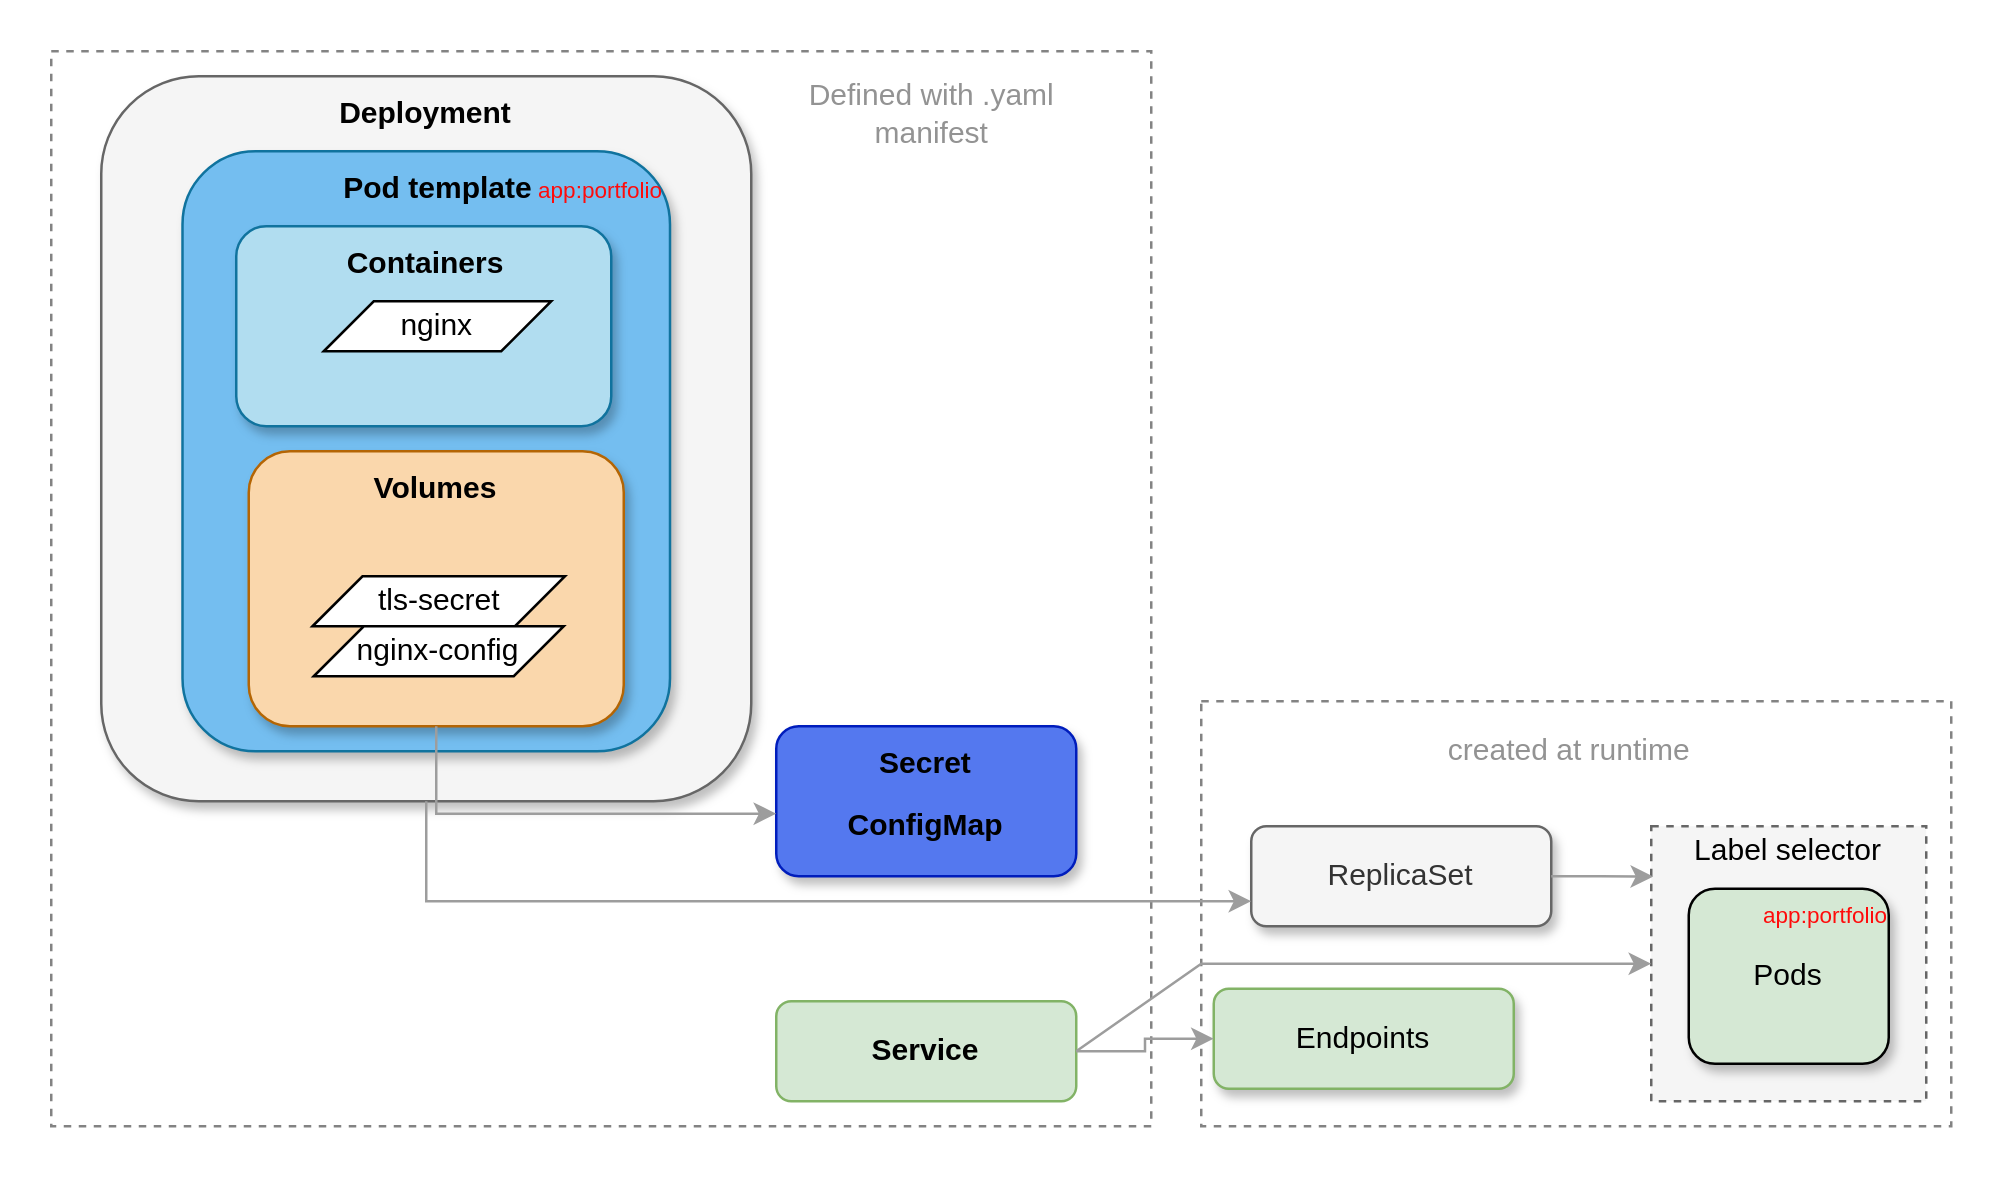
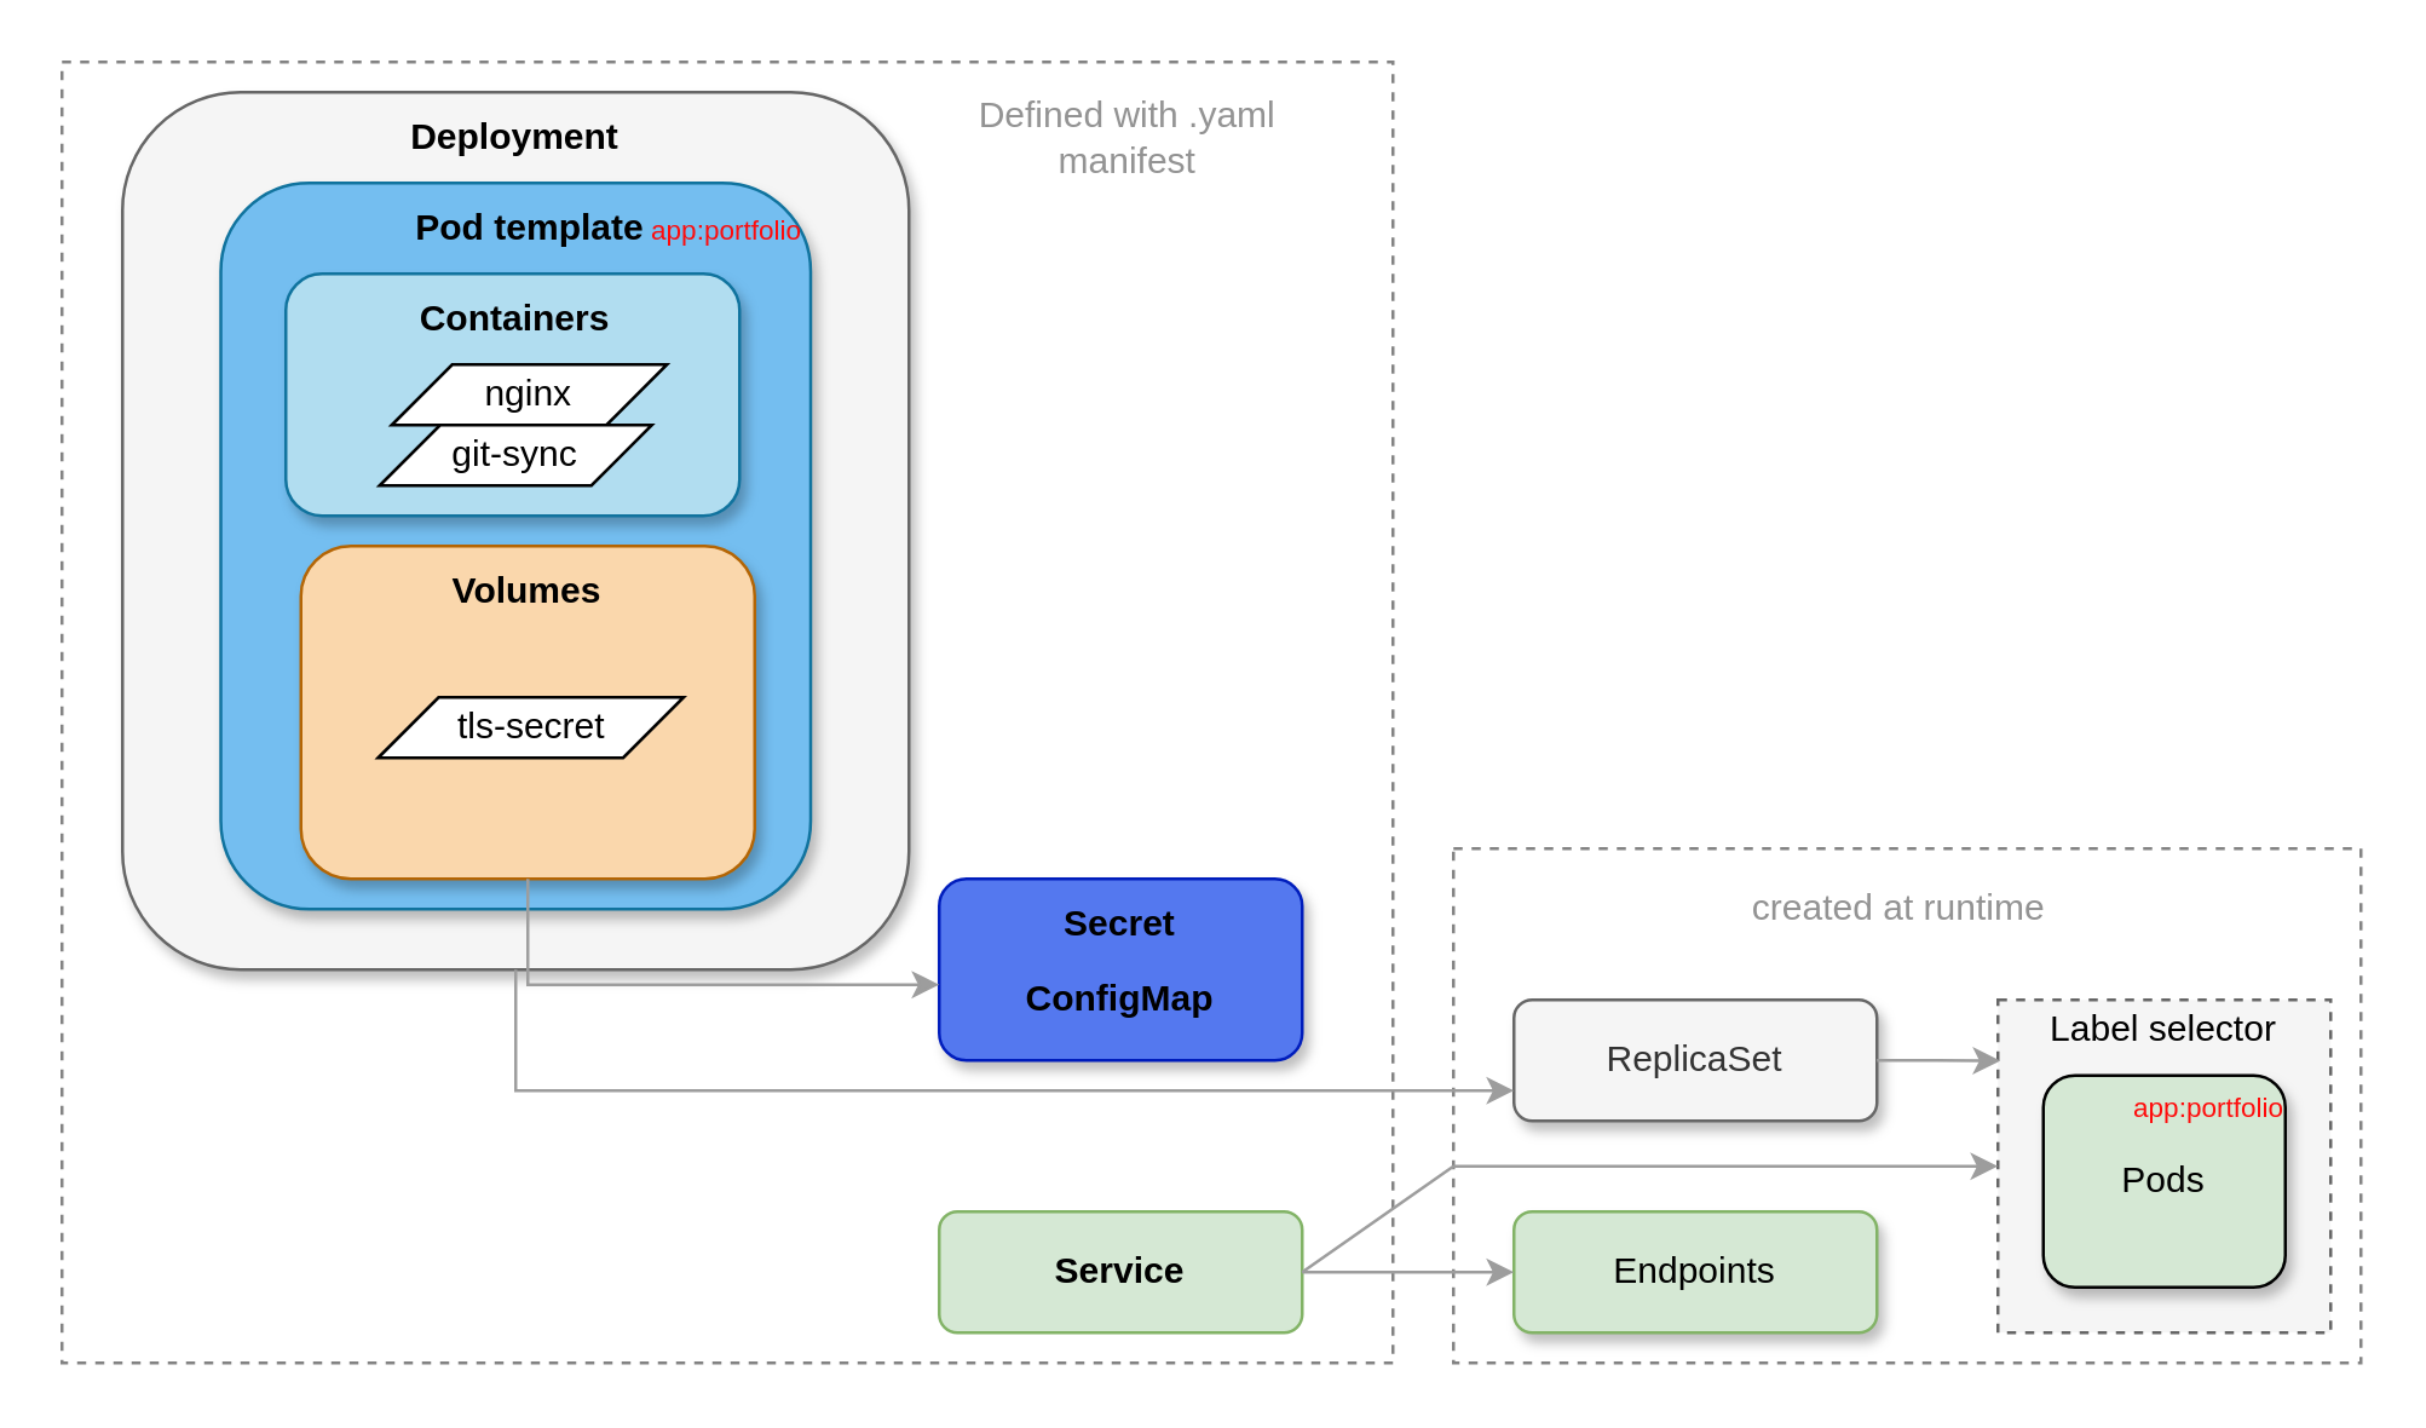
  <mxCell id="0" />
  <mxCell id="1" parent="0" />
  <mxCell id="2" value="" style="rounded=0;whiteSpace=wrap;html=1;dashed=1;strokeColor=#838383;" vertex="1" parent="1"><mxGeometry x="20" y="20" width="440" height="430" as="geometry" /></mxCell>
  <mxCell id="3" value="" style="rounded=1;whiteSpace=wrap;html=1;fillColor=#f5f5f5;fontColor=#333333;strokeColor=#666666;shadow=1;" vertex="1" parent="1"><mxGeometry x="40" y="30" width="260" height="290" as="geometry" /></mxCell>
  <mxCell id="4" value="&lt;b&gt;Deployment&lt;/b&gt;" style="text;html=1;align=center;verticalAlign=middle;whiteSpace=wrap;rounded=0;" vertex="1" parent="1"><mxGeometry x="125" y="30" width="90" height="30" as="geometry" /></mxCell>
  <mxCell id="5" value="" style="rounded=1;whiteSpace=wrap;html=1;fillColor=#74BEF0;strokeColor=#10739e;shadow=1;" vertex="1" parent="1"><mxGeometry x="72.5" y="60" width="195" height="240" as="geometry" /></mxCell>
  <mxCell id="6" value="&lt;b&gt;Pod template&lt;/b&gt;" style="text;html=1;align=center;verticalAlign=middle;whiteSpace=wrap;rounded=0;" vertex="1" parent="1"><mxGeometry x="129.5" y="60" width="90" height="30" as="geometry" /></mxCell>
  <mxCell id="7" value="" style="rounded=1;whiteSpace=wrap;html=1;fillColor=#b1ddf0;strokeColor=#10739e;shadow=1;" vertex="1" parent="1"><mxGeometry x="94" y="90" width="150" height="80" as="geometry" /></mxCell>
  <mxCell id="8" value="&lt;b&gt;Containers&lt;/b&gt;" style="text;html=1;align=center;verticalAlign=middle;whiteSpace=wrap;rounded=0;" vertex="1" parent="1"><mxGeometry x="124.5" y="90" width="90" height="30" as="geometry" /></mxCell>
  <mxCell id="9" value="nginx" style="shape=parallelogram;perimeter=parallelogramPerimeter;whiteSpace=wrap;html=1;fixedSize=1;" vertex="1" parent="1"><mxGeometry x="129" y="120" width="91" height="20" as="geometry" /></mxCell>
+ <mxCell id="10" value="git-sync" style="shape=parallelogram;perimeter=parallelogramPerimeter;whiteSpace=wrap;html=1;fixedSize=1;" vertex="1" parent="1"><mxGeometry x="125" y="140" width="90" height="20" as="geometry" /></mxCell>
  <mxCell id="11" value="" style="rounded=1;whiteSpace=wrap;html=1;fillColor=#fad7ac;strokeColor=#b46504;shadow=1;" vertex="1" parent="1"><mxGeometry x="99" y="180" width="150" height="110" as="geometry" /></mxCell>
  <mxCell id="12" value="&lt;b&gt;Volumes&lt;/b&gt;" style="text;html=1;align=center;verticalAlign=middle;whiteSpace=wrap;rounded=0;" vertex="1" parent="1"><mxGeometry x="129" y="180" width="90" height="30" as="geometry" /></mxCell>
  <mxCell id="13" value="&lt;font style=&quot;font-size: 9px; color: rgb(255, 11, 11);&quot;&gt;app:portfolio&lt;/font&gt;" style="text;html=1;align=center;verticalAlign=middle;whiteSpace=wrap;rounded=0;fillColor=none;" vertex="1" parent="1"><mxGeometry x="214.5" y="65" width="50" height="20" as="geometry" /></mxCell>
  <mxCell id="14" value="tls-secret" style="shape=parallelogram;perimeter=parallelogramPerimeter;whiteSpace=wrap;html=1;fixedSize=1;" vertex="1" parent="1"><mxGeometry x="124.5" y="230" width="101" height="20" as="geometry" /></mxCell>
- <mxCell id="15" value="nginx-config" style="shape=parallelogram;perimeter=parallelogramPerimeter;whiteSpace=wrap;html=1;fixedSize=1;" vertex="1" parent="1"><mxGeometry x="125" y="250" width="100" height="20" as="geometry" /></mxCell>
  <mxCell id="16" value="" style="rounded=1;whiteSpace=wrap;html=1;fillColor=#5478EF;fontColor=#ffffff;strokeColor=#001DBC;shadow=1;" vertex="1" parent="1"><mxGeometry x="310" y="290.005" width="120" height="60" as="geometry" /></mxCell>
  <mxCell id="17" value="&lt;b&gt;Secret&lt;/b&gt;" style="text;html=1;align=center;verticalAlign=middle;whiteSpace=wrap;rounded=0;" vertex="1" parent="1"><mxGeometry x="325" y="290" width="90" height="30" as="geometry" /></mxCell>
  <mxCell id="18" value="&lt;b&gt;ConfigMap&lt;/b&gt;" style="text;html=1;align=center;verticalAlign=middle;whiteSpace=wrap;rounded=0;" vertex="1" parent="1"><mxGeometry x="325" y="315" width="90" height="30" as="geometry" /></mxCell>
  <mxCell id="19" style="edgeStyle=orthogonalEdgeStyle;rounded=0;orthogonalLoop=1;jettySize=auto;html=1;exitX=0.5;exitY=1;exitDx=0;exitDy=0;entryX=0;entryY=0.583;entryDx=0;entryDy=0;entryPerimeter=0;strokeColor=#9D9D9D;" edge="1" parent="1" source="11" target="16"><mxGeometry relative="1" as="geometry" /></mxCell>
  <mxCell id="20" value="" style="rounded=1;whiteSpace=wrap;html=1;fillColor=#d5e8d4;strokeColor=#82b366;" vertex="1" parent="1"><mxGeometry x="310" y="400" width="120" height="40" as="geometry" /></mxCell>
  <mxCell id="21" value="&lt;b&gt;Service&lt;/b&gt;" style="text;html=1;align=center;verticalAlign=middle;whiteSpace=wrap;rounded=0;shadow=1;" vertex="1" parent="1"><mxGeometry x="325" y="405" width="90" height="30" as="geometry" /></mxCell>
  <mxCell id="22" value="&lt;font style=&quot;color: rgb(147, 147, 147);&quot;&gt;Defined with .yaml manifest&lt;/font&gt;" style="text;html=1;align=center;verticalAlign=middle;whiteSpace=wrap;rounded=0;" vertex="1" parent="1"><mxGeometry x="310" y="30" width="125" height="30" as="geometry" /></mxCell>
  <mxCell id="23" value="" style="rounded=0;whiteSpace=wrap;html=1;dashed=1;strokeColor=#838383;" vertex="1" parent="1"><mxGeometry x="480" y="280" width="300" height="170" as="geometry" /></mxCell>
  <mxCell id="24" value="ReplicaSet" style="rounded=1;whiteSpace=wrap;html=1;fillColor=#f5f5f5;strokeColor=#666666;fontColor=#333333;shadow=1;" vertex="1" parent="1"><mxGeometry x="500" y="330" width="120" height="40" as="geometry" /></mxCell>
- <mxCell id="25" value="Endpoints" style="rounded=1;whiteSpace=wrap;html=1;fillColor=#d5e8d4;strokeColor=#82b366;shadow=1;" vertex="1" parent="1"><mxGeometry x="485" y="395" width="120" height="40" as="geometry" /></mxCell>
+ <mxCell id="25" value="Endpoints" style="rounded=1;whiteSpace=wrap;html=1;fillColor=#d5e8d4;strokeColor=#82b366;shadow=1;" vertex="1" parent="1"><mxGeometry x="500" y="400" width="120" height="40" as="geometry" /></mxCell>
  <mxCell id="26" style="edgeStyle=orthogonalEdgeStyle;rounded=0;orthogonalLoop=1;jettySize=auto;html=1;strokeColor=#9D9D9D;" edge="1" parent="1" source="20" target="25"><mxGeometry relative="1" as="geometry" /></mxCell>
  <mxCell id="27" value="&lt;font color=&quot;#939393&quot;&gt;created at runtime&lt;/font&gt;" style="text;html=1;align=center;verticalAlign=middle;whiteSpace=wrap;rounded=0;" vertex="1" parent="1"><mxGeometry x="565" y="285" width="125" height="30" as="geometry" /></mxCell>
  <mxCell id="28" value="" style="rounded=0;whiteSpace=wrap;html=1;dashed=1;strokeColor=#666666;fillColor=#f5f5f5;fontColor=#333333;" vertex="1" parent="1"><mxGeometry x="660" y="330" width="110" height="110" as="geometry" /></mxCell>
  <mxCell id="29" value="Label selector" style="text;html=1;align=center;verticalAlign=middle;whiteSpace=wrap;rounded=0;" vertex="1" parent="1"><mxGeometry x="670" y="330" width="90" height="20" as="geometry" /></mxCell>
  <mxCell id="30" value="Pods" style="rounded=1;whiteSpace=wrap;html=1;shadow=1;fillColor=#d5e8d4;" vertex="1" parent="1"><mxGeometry x="675" y="355" width="80" height="70" as="geometry" /></mxCell>
  <mxCell id="31" value="&lt;font style=&quot;font-size: 9px; color: rgb(255, 11, 11);&quot;&gt;app:portfolio&lt;/font&gt;" style="text;html=1;align=center;verticalAlign=middle;whiteSpace=wrap;rounded=0;fillColor=none;" vertex="1" parent="1"><mxGeometry x="705" y="355" width="50" height="20" as="geometry" /></mxCell>
  <mxCell id="32" value="" style="endArrow=classic;html=1;rounded=0;entryX=0;entryY=0.5;entryDx=0;entryDy=0;exitX=1;exitY=0.5;exitDx=0;exitDy=0;strokeColor=#9D9D9D;" edge="1" parent="1" source="20" target="28"><mxGeometry width="50" height="50" relative="1" as="geometry"><mxPoint x="430" y="320" as="sourcePoint" /><mxPoint x="480" y="270" as="targetPoint" /><Array as="points"><mxPoint x="480" y="385" /></Array></mxGeometry></mxCell>
  <mxCell id="33" style="edgeStyle=orthogonalEdgeStyle;rounded=0;orthogonalLoop=1;jettySize=auto;html=1;exitX=0.5;exitY=1;exitDx=0;exitDy=0;entryX=0;entryY=0.75;entryDx=0;entryDy=0;strokeColor=#9D9D9D;" edge="1" parent="1" source="3" target="24"><mxGeometry relative="1" as="geometry" /></mxCell>
  <mxCell id="34" style="edgeStyle=orthogonalEdgeStyle;rounded=0;orthogonalLoop=1;jettySize=auto;html=1;entryX=0.007;entryY=0.183;entryDx=0;entryDy=0;entryPerimeter=0;strokeColor=#9D9D9D;" edge="1" parent="1" source="24" target="28"><mxGeometry relative="1" as="geometry" /></mxCell>
